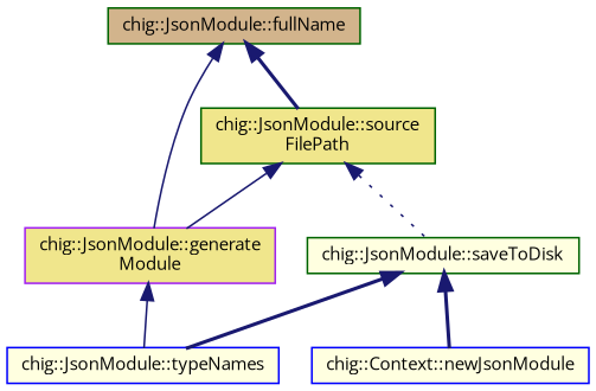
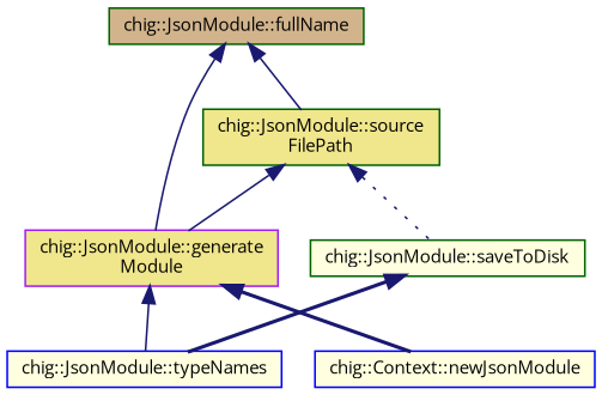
  digraph {
    fontname="Open Sans"
    rankdir=TB
    node [color=darkgreen fillcolor=lightyellow fontname="Open Sans" fontsize=10 shape=record style=filled]
    edge [color=midnightblue dir=back fontname="Open Sans" fontsize=10 labelfontname=Helvetica labelfontsize=10 style=solid]
    n1 [fillcolor=tan fontcolor=black height=0.2 label="chig::JsonModule::fullName" width=0.4]
    n2 [color=purple fillcolor=khaki height=0.2 label="chig::JsonModule::generate\lModule" width=0.4]
    n3 [fillcolor=khaki height=0.2 label="chig::JsonModule::source\lFilePath" width=0.4]
    n4 [color=blue height=0.2 label="chig::JsonModule::typeNames" width=0.4]
    n5 [height=0.2 label="chig::JsonModule::saveToDisk" width=0.4]
    n6 [color=blue height=0.2 label="chig::Context::newJsonModule" width=0.4]
    n1 -> n2
-   n1 -> n3 [style=bold]
+   n1 -> n3
    n2 -> n4
    n3 -> n2
    n3 -> n5 [style=dotted]
    n5 -> n4 [style=bold]
-   n5 -> n6 [style=bold]
+   n2 -> n6 [style=bold]
  }
